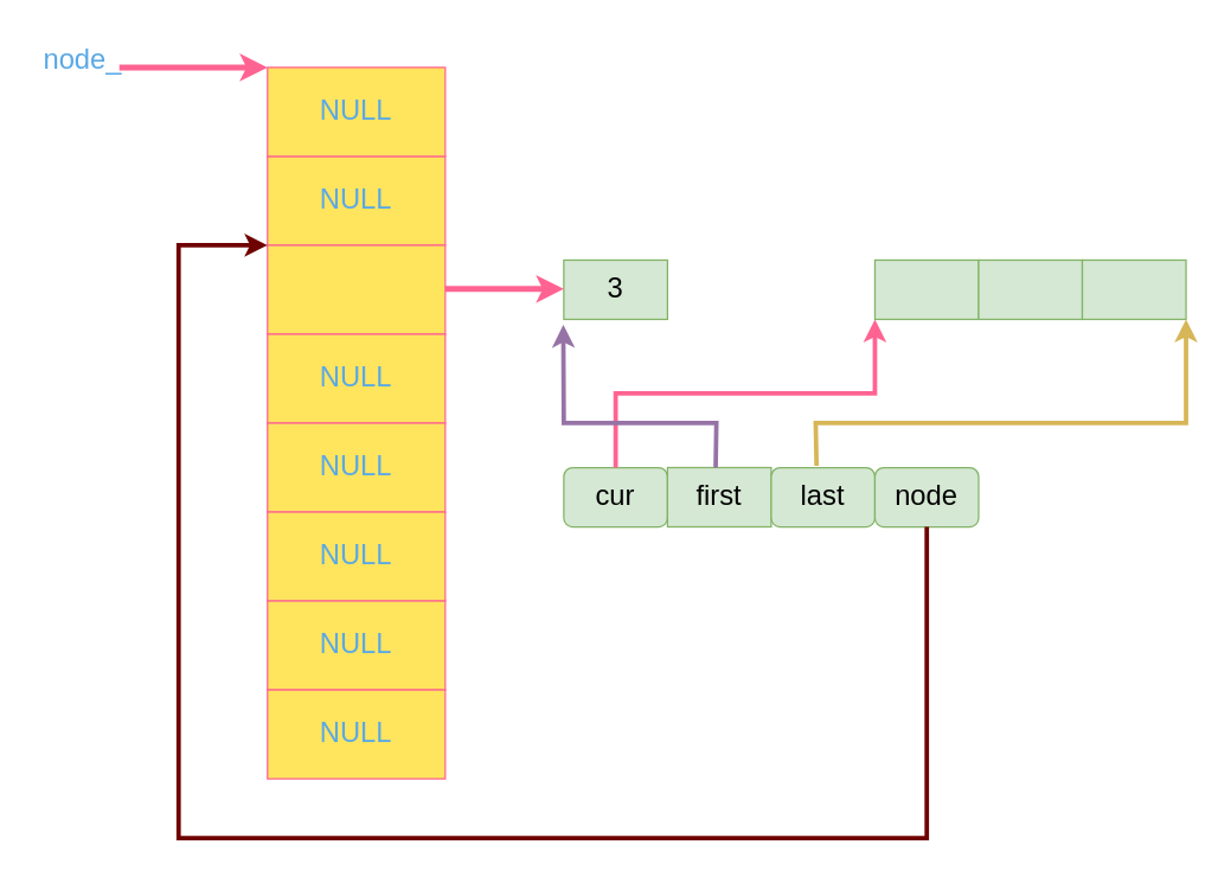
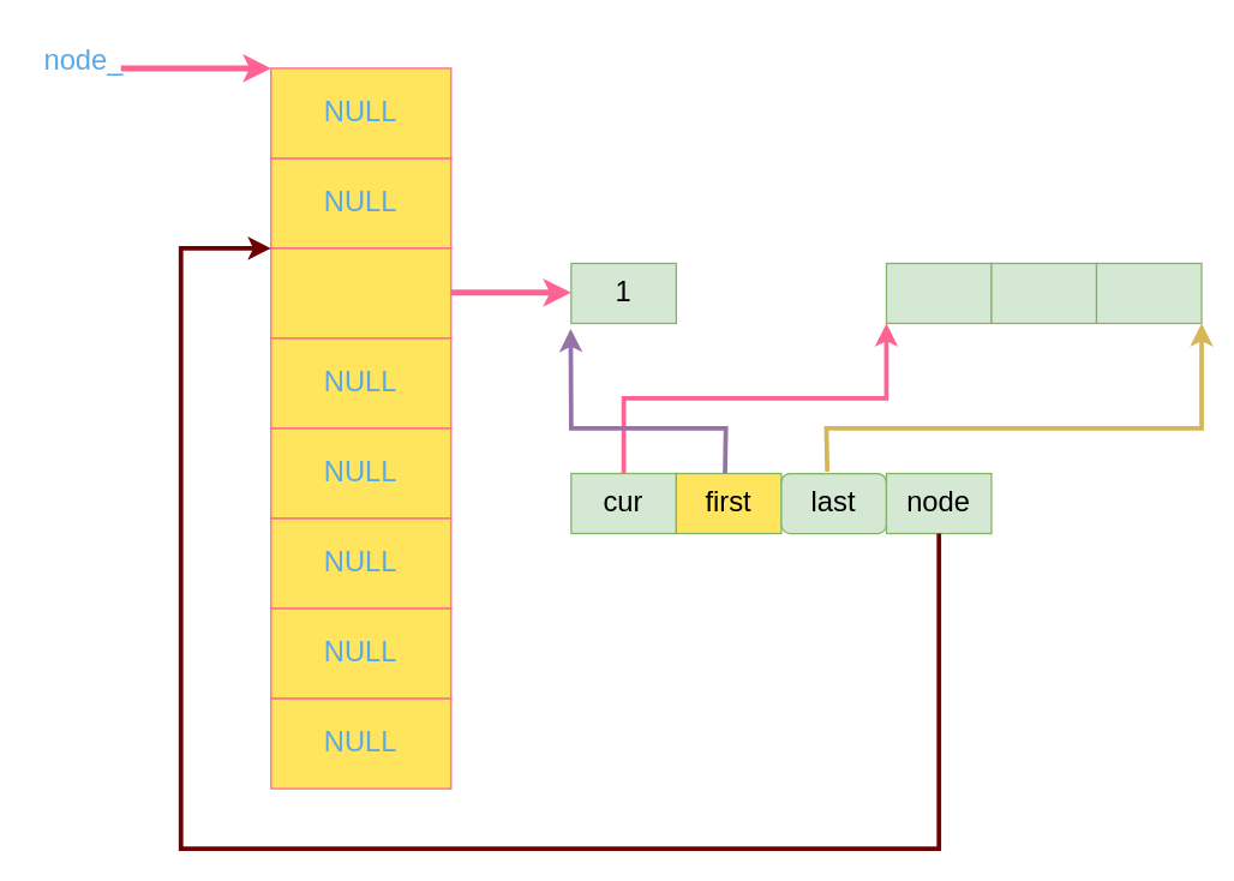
  <mxCell id="0" />
  <mxCell id="1" parent="0" />
  <mxCell id="2" value="" style="group;rounded=0;labelBackgroundColor=none;fontColor=#5AA9E6;fontSize=19;" vertex="1" connectable="0" parent="1"><mxGeometry x="180" y="45" width="120" height="420" as="geometry" /></mxCell>
  <mxCell id="3" value="NULL" style="rounded=0;whiteSpace=wrap;html=1;labelBackgroundColor=none;fillColor=#FFE45E;strokeColor=#FF6392;fontColor=#5AA9E6;fontSize=19;" vertex="1" parent="2"><mxGeometry y="60" width="120" height="60" as="geometry" /></mxCell>
  <mxCell id="4" value="" style="rounded=0;whiteSpace=wrap;html=1;labelBackgroundColor=none;fillColor=#FFE45E;strokeColor=#FF6392;fontColor=#5AA9E6;fontSize=19;" vertex="1" parent="2"><mxGeometry y="120" width="120" height="60" as="geometry" /></mxCell>
  <mxCell id="5" value="NULL" style="rounded=0;whiteSpace=wrap;html=1;labelBackgroundColor=none;fillColor=#FFE45E;strokeColor=#FF6392;fontColor=#5AA9E6;fontSize=19;" vertex="1" parent="2"><mxGeometry y="180" width="120" height="60" as="geometry" /></mxCell>
  <mxCell id="6" value="NULL" style="rounded=0;whiteSpace=wrap;html=1;labelBackgroundColor=none;fillColor=#FFE45E;strokeColor=#FF6392;fontColor=#5AA9E6;fontSize=19;" vertex="1" parent="2"><mxGeometry y="240" width="120" height="60" as="geometry" /></mxCell>
  <mxCell id="7" value="NULL" style="rounded=0;whiteSpace=wrap;html=1;labelBackgroundColor=none;fillColor=#FFE45E;strokeColor=#FF6392;fontColor=#5AA9E6;fontSize=19;" vertex="1" parent="2"><mxGeometry y="300" width="120" height="60" as="geometry" /></mxCell>
  <mxCell id="8" value="NULL" style="rounded=0;whiteSpace=wrap;html=1;labelBackgroundColor=none;fillColor=#FFE45E;strokeColor=#FF6392;fontColor=#5AA9E6;fontSize=19;" vertex="1" parent="2"><mxGeometry y="360" width="120" height="60" as="geometry" /></mxCell>
  <mxCell id="9" value="NULL" style="rounded=0;whiteSpace=wrap;html=1;labelBackgroundColor=none;fillColor=#FFE45E;strokeColor=#FF6392;fontColor=#5AA9E6;fontSize=19;" vertex="1" parent="2"><mxGeometry width="120" height="60" as="geometry" /></mxCell>
  <mxCell id="10" value="NULL" style="rounded=0;whiteSpace=wrap;html=1;strokeColor=#FF6392;fontColor=#5AA9E6;fillColor=#FFE45E;fontSize=19;" vertex="1" parent="1"><mxGeometry x="180" y="465" width="120" height="60" as="geometry" /></mxCell>
  <mxCell id="11" value="" style="endArrow=classic;html=1;rounded=0;strokeColor=#FF6392;fontColor=#5AA9E6;fillColor=#FFE45E;fontSize=19;strokeWidth=4;" edge="1" parent="1"><mxGeometry width="50" height="50" relative="1" as="geometry"><mxPoint x="80" y="45" as="sourcePoint" /><mxPoint x="180" y="45" as="targetPoint" /></mxGeometry></mxCell>
  <mxCell id="12" value="node_" style="text;html=1;align=center;verticalAlign=middle;resizable=0;points=[];autosize=1;strokeColor=none;fillColor=none;fontColor=#5AA9E6;fontSize=19;" vertex="1" parent="1"><mxGeometry x="20" y="20" width="70" height="40" as="geometry" /></mxCell>
  <mxCell id="13" value="" style="group;fontSize=19;" vertex="1" connectable="0" parent="1"><mxGeometry x="380" y="175" width="420" height="40" as="geometry" /></mxCell>
- <mxCell id="14" value="3" style="rounded=0;whiteSpace=wrap;html=1;strokeColor=#82b366;fillColor=#d5e8d4;fontSize=19;" vertex="1" parent="13"><mxGeometry width="70" height="40" as="geometry" /></mxCell>
+ <mxCell id="14" value="1" style="rounded=0;whiteSpace=wrap;html=1;strokeColor=#82b366;fillColor=#d5e8d4;fontSize=19;" vertex="1" parent="13"><mxGeometry width="70" height="40" as="geometry" /></mxCell>
  <mxCell id="15" value="" style="rounded=0;whiteSpace=wrap;html=1;strokeColor=#82b366;fillColor=#d5e8d4;fontSize=19;" vertex="1" parent="13"><mxGeometry x="210" width="70" height="40" as="geometry" /></mxCell>
  <mxCell id="16" value="" style="rounded=0;whiteSpace=wrap;html=1;strokeColor=#82b366;fillColor=#d5e8d4;" vertex="1" parent="13"><mxGeometry x="280" width="70" height="40" as="geometry" /></mxCell>
  <mxCell id="17" value="" style="rounded=0;whiteSpace=wrap;html=1;strokeColor=#82b366;fillColor=#d5e8d4;" vertex="1" parent="13"><mxGeometry x="350" width="70" height="40" as="geometry" /></mxCell>
  <mxCell id="18" value="" style="endArrow=classic;html=1;rounded=0;strokeColor=#FF6392;fontColor=#5AA9E6;fillColor=#FFE45E;strokeWidth=4;" edge="1" parent="1"><mxGeometry width="50" height="50" relative="1" as="geometry"><mxPoint x="300" y="194.5" as="sourcePoint" /><mxPoint x="380" y="194.5" as="targetPoint" /></mxGeometry></mxCell>
  <mxCell id="19" value="" style="group;fontSize=19;" vertex="1" connectable="0" parent="1"><mxGeometry x="380" y="315" width="420" height="40" as="geometry" /></mxCell>
- <mxCell id="20" value="cur" style="whiteSpace=wrap;html=1;strokeColor=#82b366;fillColor=#d5e8d4;fontSize=19;rounded=1;" vertex="1" parent="19"><mxGeometry width="70" height="40" as="geometry" /></mxCell>
- <mxCell id="21" value="first" style="rounded=0;whiteSpace=wrap;html=1;strokeColor=#82b366;fillColor=#d5e8d4;fontSize=19;" vertex="1" parent="19"><mxGeometry x="70" width="70" height="40" as="geometry" /></mxCell>
+ <mxCell id="20" value="cur" style="rounded=0;whiteSpace=wrap;html=1;strokeColor=#82b366;fillColor=#d5e8d4;fontSize=19;" vertex="1" parent="19"><mxGeometry width="70" height="40" as="geometry" /></mxCell>
+ <mxCell id="21" value="first" style="rounded=0;whiteSpace=wrap;html=1;strokeColor=#82b366;fillColor=#ffe45e;fontSize=19;" vertex="1" parent="19"><mxGeometry x="70" width="70" height="40" as="geometry" /></mxCell>
  <mxCell id="22" value="last" style="whiteSpace=wrap;html=1;strokeColor=#82b366;fillColor=#d5e8d4;fontSize=19;rounded=1;" vertex="1" parent="19"><mxGeometry x="140" width="70" height="40" as="geometry" /></mxCell>
- <mxCell id="23" value="node" style="whiteSpace=wrap;html=1;strokeColor=#82b366;fillColor=#d5e8d4;fontSize=19;rounded=1;" vertex="1" parent="19"><mxGeometry x="210" width="70" height="40" as="geometry" /></mxCell>
+ <mxCell id="23" value="node" style="rounded=0;whiteSpace=wrap;html=1;strokeColor=#82b366;fillColor=#d5e8d4;fontSize=19;" vertex="1" parent="19"><mxGeometry x="210" width="70" height="40" as="geometry" /></mxCell>
  <mxCell id="24" value="" style="endArrow=classic;html=1;rounded=0;strokeColor=#FF6392;fontColor=#5AA9E6;fillColor=#FFE45E;exitX=0.5;exitY=0;exitDx=0;exitDy=0;entryX=0;entryY=1;entryDx=0;entryDy=0;strokeWidth=3;" edge="1" parent="1" source="20" target="15"><mxGeometry width="50" height="50" relative="1" as="geometry"><mxPoint x="580" y="265" as="sourcePoint" /><mxPoint x="630" y="215" as="targetPoint" /><Array as="points"><mxPoint x="415" y="265" /><mxPoint x="590" y="265" /></Array></mxGeometry></mxCell>
  <mxCell id="25" value="" style="endArrow=classic;html=1;rounded=0;strokeColor=#9673a6;fontColor=#5AA9E6;fillColor=#e1d5e7;exitX=0.5;exitY=0;exitDx=0;exitDy=0;entryX=-0.005;entryY=1.09;entryDx=0;entryDy=0;entryPerimeter=0;strokeWidth=3;" edge="1" parent="1" target="14"><mxGeometry width="50" height="50" relative="1" as="geometry"><mxPoint x="482.5" y="315" as="sourcePoint" /><mxPoint x="697.5" y="215" as="targetPoint" /><Array as="points"><mxPoint x="483" y="285" /><mxPoint x="380" y="285" /></Array></mxGeometry></mxCell>
  <mxCell id="26" value="" style="endArrow=classic;html=1;rounded=0;strokeColor=#d6b656;fontColor=#5AA9E6;fillColor=#fff2cc;exitX=0.437;exitY=-0.029;exitDx=0;exitDy=0;exitPerimeter=0;strokeWidth=3;" edge="1" parent="1" source="22"><mxGeometry width="50" height="50" relative="1" as="geometry"><mxPoint x="585" y="315" as="sourcePoint" /><mxPoint x="800" y="215" as="targetPoint" /><Array as="points"><mxPoint x="550" y="285" /><mxPoint x="800" y="285" /></Array></mxGeometry></mxCell>
  <mxCell id="27" value="" style="endArrow=classic;html=1;rounded=0;strokeColor=#6F0000;fontColor=#5AA9E6;fillColor=#a20025;exitX=0.5;exitY=1;exitDx=0;exitDy=0;strokeWidth=3;" edge="1" parent="1" source="23"><mxGeometry width="50" height="50" relative="1" as="geometry"><mxPoint x="500" y="365" as="sourcePoint" /><mxPoint x="180" y="165" as="targetPoint" /><Array as="points"><mxPoint x="625" y="565" /><mxPoint x="120" y="565" /><mxPoint x="120" y="365" /><mxPoint x="120" y="165" /></Array></mxGeometry></mxCell>
